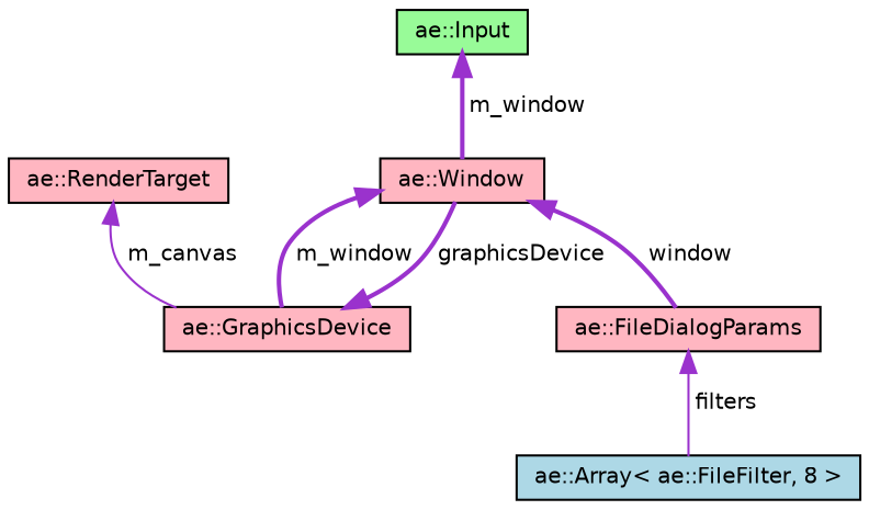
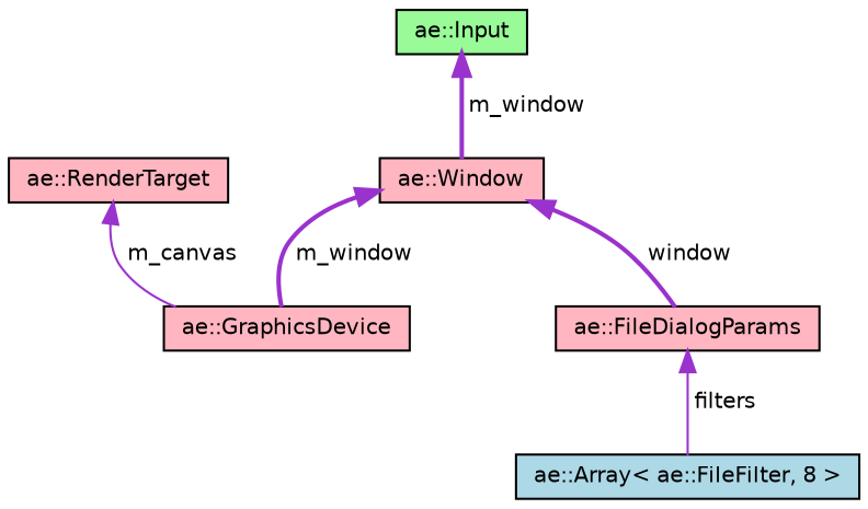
  digraph {
    node [color=black fillcolor=lightpink fontname=Helvetica fontsize=10 shape=record style=filled]
    edge [color=darkorchid3 dir=back fontname=Helvetica fontsize=10 labelfontname=Helvetica labelfontsize=10 style=bold]
    n1 [fontcolor=black height=0.2 label="ae::FileDialogParams" width=0.4]
    n2 [fillcolor=lightblue height=0.2 label="ae::Array\< ae::FileFilter, 8 \>" width=0.4]
    n3 [height=0.2 label="ae::Window" width=0.4]
    n4 [height=0.2 label="ae::GraphicsDevice" width=0.4]
    n5 [fillcolor=palegreen height=0.2 label="ae::Input" width=0.4]
    n6 [height=0.2 label="ae::RenderTarget" width=0.4]
    n1 -> n2 [label=" filters" style=solid]
    n3 -> n1 [label=" window"]
    n3 -> n4 [label=" m_window"]
-   n4 -> n3 [label=" graphicsDevice"]
    n5 -> n3 [label=" m_window"]
    n6 -> n4 [label=" m_canvas" style=solid]
  }
